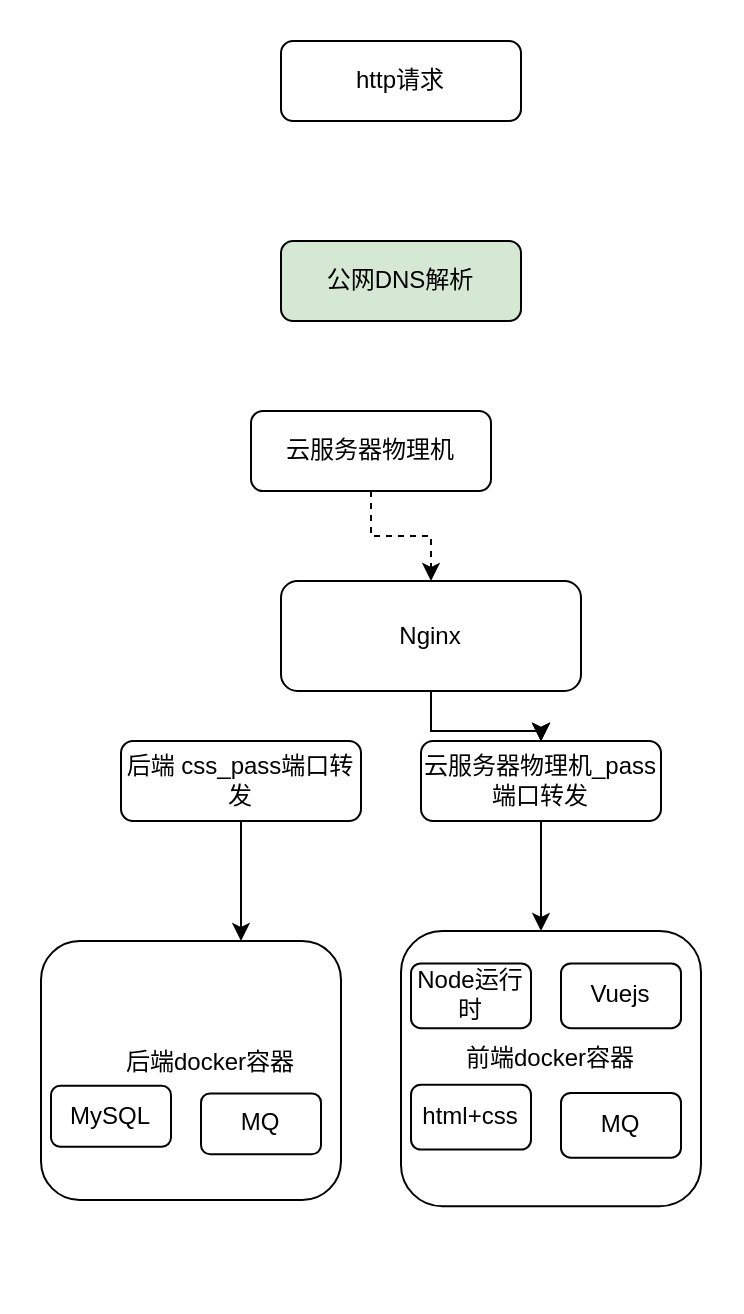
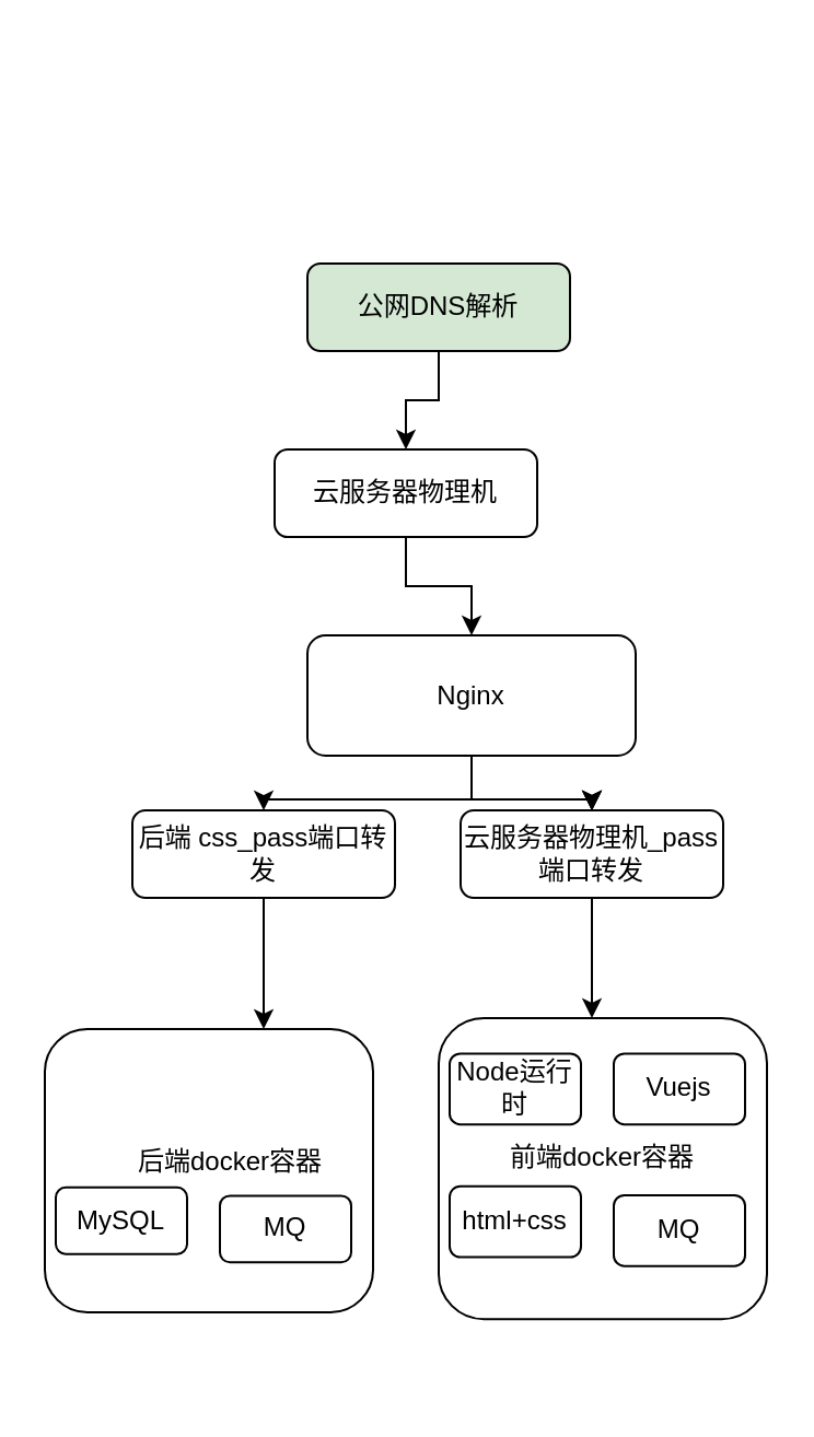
  <mxCell id="0" />
  <mxCell id="1" parent="0" />
  <mxCell id="2" value="" style="edgeStyle=orthogonalEdgeStyle;rounded=0;orthogonalLoop=1;jettySize=auto;html=1;" edge="1" parent="1" source="25" target="10"><mxGeometry relative="1" as="geometry"><Array as="points"><mxPoint x="270" y="460" /><mxPoint x="270" y="460" /></Array></mxGeometry></mxCell>
  <mxCell id="3" value="" style="group" vertex="1" connectable="0" parent="1"><mxGeometry x="20" y="470" width="150" height="160" as="geometry" /></mxCell>
  <mxCell id="4" value="" style="rounded=1;whiteSpace=wrap;html=1;fontSize=12;glass=0;strokeWidth=1;shadow=0;" vertex="1" parent="3"><mxGeometry width="150" height="129.524" as="geometry" /></mxCell>
  <mxCell id="5" value="" style="group" vertex="1" connectable="0" parent="3"><mxGeometry x="5" y="15.238" width="135" height="91.429" as="geometry" /></mxCell>
  <mxCell id="6" value="MySQL" style="rounded=1;whiteSpace=wrap;html=1;fontSize=12;glass=0;strokeWidth=1;shadow=0;" vertex="1" parent="5"><mxGeometry y="57.143" width="60" height="30.476" as="geometry" /></mxCell>
  <mxCell id="7" value="MQ" style="rounded=1;whiteSpace=wrap;html=1;fontSize=12;glass=0;strokeWidth=1;shadow=0;" vertex="1" parent="5"><mxGeometry x="75" y="60.952" width="60" height="30.476" as="geometry" /></mxCell>
  <mxCell id="8" value="后端docker容器" style="text;strokeColor=none;align=center;fillColor=none;html=1;verticalAlign=middle;whiteSpace=wrap;rounded=0;" vertex="1" parent="5"><mxGeometry x="35" y="30.952" width="90" height="30" as="geometry" /></mxCell>
  <mxCell id="9" value="" style="group" vertex="1" connectable="0" parent="1"><mxGeometry x="200" y="465" width="150" height="170" as="geometry" /></mxCell>
  <mxCell id="10" value="" style="rounded=1;whiteSpace=wrap;html=1;fontSize=12;glass=0;strokeWidth=1;shadow=0;" vertex="1" parent="9"><mxGeometry width="150" height="137.619" as="geometry" /></mxCell>
  <mxCell id="11" value="Node运行时" style="rounded=1;whiteSpace=wrap;html=1;fontSize=12;glass=0;strokeWidth=1;shadow=0;" vertex="1" parent="9"><mxGeometry x="5" y="16.19" width="60.0" height="32.381" as="geometry" /></mxCell>
  <mxCell id="12" value="Vuejs" style="rounded=1;whiteSpace=wrap;html=1;fontSize=12;glass=0;strokeWidth=1;shadow=0;" vertex="1" parent="9"><mxGeometry x="80" y="16.19" width="60.0" height="32.381" as="geometry" /></mxCell>
  <mxCell id="13" value="html+css" style="rounded=1;whiteSpace=wrap;html=1;fontSize=12;glass=0;strokeWidth=1;shadow=0;" vertex="1" parent="9"><mxGeometry x="5" y="76.905" width="60.0" height="32.381" as="geometry" /></mxCell>
  <mxCell id="14" value="MQ" style="rounded=1;whiteSpace=wrap;html=1;fontSize=12;glass=0;strokeWidth=1;shadow=0;" vertex="1" parent="9"><mxGeometry x="80" y="80.952" width="60.0" height="32.381" as="geometry" /></mxCell>
  <mxCell id="15" value="前端docker容器" style="text;strokeColor=none;align=center;fillColor=none;html=1;verticalAlign=middle;whiteSpace=wrap;rounded=0;" vertex="1" parent="9"><mxGeometry x="30" y="48.57" width="90" height="30" as="geometry" /></mxCell>
  <mxCell id="16" value="" style="group" vertex="1" connectable="0" parent="1"><mxGeometry x="60" y="20" width="270" height="390" as="geometry" /></mxCell>
  <mxCell id="17" value="公网DNS解析" style="rounded=1;whiteSpace=wrap;html=1;fontSize=12;glass=0;strokeWidth=1;shadow=0;fillColor=#d5e8d4;" parent="16" vertex="1"><mxGeometry x="80" y="100" width="120" height="40" as="geometry" /></mxCell>
  <mxCell id="18" value="云服务器物理机" style="rounded=1;whiteSpace=wrap;html=1;fontSize=12;glass=0;strokeWidth=1;shadow=0;" parent="16" vertex="1"><mxGeometry x="65" y="185" width="120" height="40" as="geometry" /></mxCell>
+ <mxCell id="19" value="" style="edgeStyle=orthogonalEdgeStyle;rounded=0;orthogonalLoop=1;jettySize=auto;html=1;" edge="1" parent="16" source="17" target="18"><mxGeometry relative="1" as="geometry" /></mxCell>
  <mxCell id="20" value="Nginx" style="rounded=1;whiteSpace=wrap;html=1;fontSize=12;glass=0;strokeWidth=1;shadow=0;" vertex="1" parent="16"><mxGeometry x="80" y="270" width="150" height="55" as="geometry" /></mxCell>
- <mxCell id="21" value="" style="edgeStyle=orthogonalEdgeStyle;rounded=0;orthogonalLoop=1;jettySize=auto;html=1;dashed=1;" edge="1" parent="16" source="18" target="20"><mxGeometry relative="1" as="geometry" /></mxCell>
- <mxCell id="22" value="http请求" style="rounded=1;whiteSpace=wrap;html=1;fontSize=12;glass=0;strokeWidth=1;shadow=0;" vertex="1" parent="16"><mxGeometry x="80" width="120" height="40" as="geometry" /></mxCell>
+ <mxCell id="21" value="" style="edgeStyle=orthogonalEdgeStyle;rounded=0;orthogonalLoop=1;jettySize=auto;html=1;" edge="1" parent="16" source="18" target="20"><mxGeometry relative="1" as="geometry" /></mxCell>
  <mxCell id="23" value="后端 css_pass端口转发" style="rounded=1;whiteSpace=wrap;html=1;fontSize=12;glass=0;strokeWidth=1;shadow=0;" vertex="1" parent="16"><mxGeometry y="350" width="120" height="40" as="geometry" /></mxCell>
+ <mxCell id="24" value="" style="edgeStyle=orthogonalEdgeStyle;rounded=0;orthogonalLoop=1;jettySize=auto;html=1;" edge="1" parent="16" source="20" target="23"><mxGeometry relative="1" as="geometry" /></mxCell>
  <mxCell id="25" value="云服务器物理机_pass端口转发" style="rounded=1;whiteSpace=wrap;html=1;fontSize=12;glass=0;strokeWidth=1;shadow=0;" vertex="1" parent="16"><mxGeometry x="150" y="350" width="120" height="40" as="geometry" /></mxCell>
  <mxCell id="26" value="" style="edgeStyle=orthogonalEdgeStyle;rounded=0;orthogonalLoop=1;jettySize=auto;html=1;" edge="1" parent="16" source="20" target="25"><mxGeometry relative="1" as="geometry" /></mxCell>
  <mxCell id="27" value="" style="edgeStyle=orthogonalEdgeStyle;rounded=0;orthogonalLoop=1;jettySize=auto;html=1;" edge="1" parent="16" source="20" target="25"><mxGeometry relative="1" as="geometry" /></mxCell>
  <mxCell id="28" value="" style="edgeStyle=orthogonalEdgeStyle;rounded=0;orthogonalLoop=1;jettySize=auto;html=1;" edge="1" parent="16" source="20" target="25"><mxGeometry relative="1" as="geometry" /></mxCell>
  <mxCell id="29" value="" style="edgeStyle=orthogonalEdgeStyle;rounded=0;orthogonalLoop=1;jettySize=auto;html=1;" edge="1" parent="16" source="20" target="25"><mxGeometry relative="1" as="geometry" /></mxCell>
  <mxCell id="30" style="edgeStyle=orthogonalEdgeStyle;rounded=0;orthogonalLoop=1;jettySize=auto;html=1;exitX=0.5;exitY=1;exitDx=0;exitDy=0;" edge="1" parent="16" source="23" target="23"><mxGeometry relative="1" as="geometry" /></mxCell>
  <mxCell id="31" value="" style="endArrow=classic;html=1;rounded=0;" edge="1" parent="1"><mxGeometry width="50" height="50" relative="1" as="geometry"><mxPoint x="120" y="410" as="sourcePoint" /><mxPoint x="120" y="470" as="targetPoint" /></mxGeometry></mxCell>
